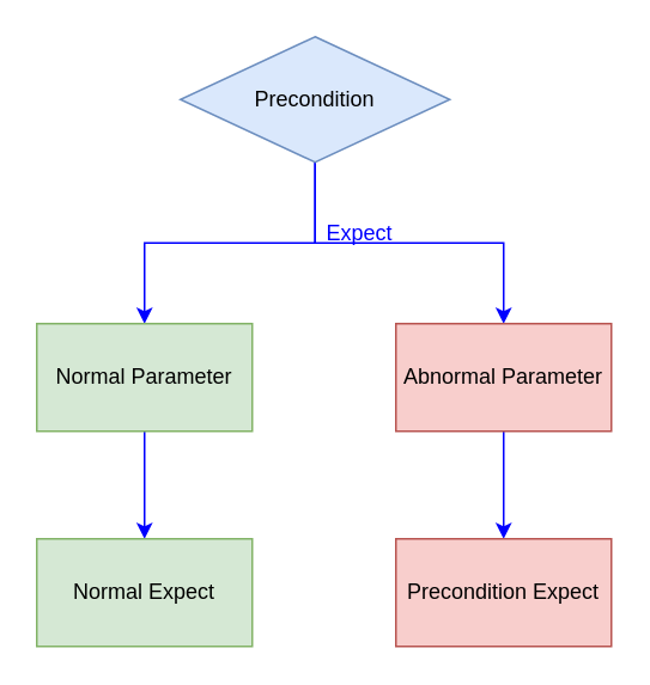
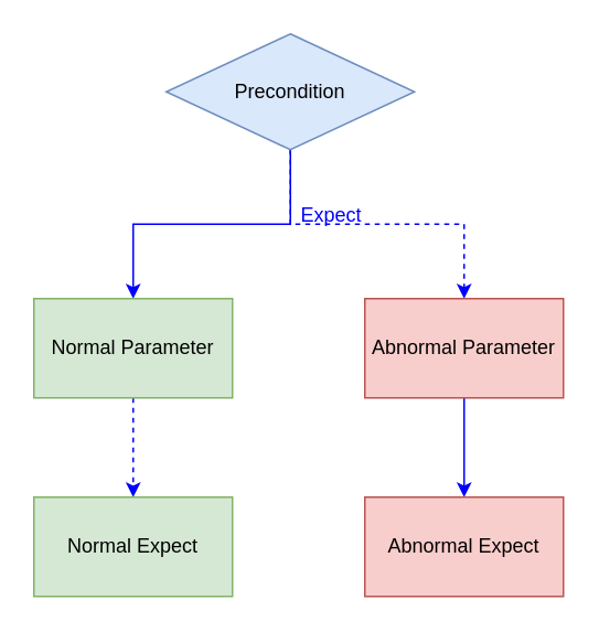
  <mxCell id="0" />
  <mxCell id="1" parent="0" />
  <mxCell id="2" style="edgeStyle=orthogonalEdgeStyle;rounded=0;orthogonalLoop=1;jettySize=auto;html=1;entryX=0.5;entryY=0;entryDx=0;entryDy=0;strokeColor=#0000FF;" edge="1" parent="1" source="4" target="6"><mxGeometry relative="1" as="geometry" /></mxCell>
- <mxCell id="3" style="edgeStyle=orthogonalEdgeStyle;rounded=0;orthogonalLoop=1;jettySize=auto;html=1;entryX=0.5;entryY=0;entryDx=0;entryDy=0;strokeColor=#0000FF;" edge="1" parent="1" source="4" target="9"><mxGeometry relative="1" as="geometry" /></mxCell>
+ <mxCell id="3" style="edgeStyle=orthogonalEdgeStyle;rounded=0;orthogonalLoop=1;jettySize=auto;html=1;entryX=0.5;entryY=0;entryDx=0;entryDy=0;strokeColor=#0000FF;dashed=1;" edge="1" parent="1" source="4" target="9"><mxGeometry relative="1" as="geometry" /></mxCell>
  <mxCell id="4" value="Precondition" style="rhombus;whiteSpace=wrap;html=1;fillColor=#dae8fc;strokeColor=#6c8ebf;" vertex="1" parent="1"><mxGeometry x="100" y="20" width="150" height="70" as="geometry" /></mxCell>
- <mxCell id="5" style="edgeStyle=orthogonalEdgeStyle;rounded=0;orthogonalLoop=1;jettySize=auto;html=1;entryX=0.5;entryY=0;entryDx=0;entryDy=0;strokeColor=#0000FF;" edge="1" parent="1" source="6" target="7"><mxGeometry relative="1" as="geometry" /></mxCell>
+ <mxCell id="5" style="edgeStyle=orthogonalEdgeStyle;rounded=0;orthogonalLoop=1;jettySize=auto;html=1;entryX=0.5;entryY=0;entryDx=0;entryDy=0;strokeColor=#0000FF;dashed=1;" edge="1" parent="1" source="6" target="7"><mxGeometry relative="1" as="geometry" /></mxCell>
  <mxCell id="6" value="Normal Parameter" style="rounded=0;whiteSpace=wrap;html=1;fillColor=#d5e8d4;strokeColor=#82b366;" vertex="1" parent="1"><mxGeometry x="20" y="180" width="120" height="60" as="geometry" /></mxCell>
  <mxCell id="7" value="Normal Expect" style="rounded=0;whiteSpace=wrap;html=1;fillColor=#d5e8d4;strokeColor=#82b366;" vertex="1" parent="1"><mxGeometry x="20" y="300" width="120" height="60" as="geometry" /></mxCell>
  <mxCell id="8" style="edgeStyle=orthogonalEdgeStyle;rounded=0;orthogonalLoop=1;jettySize=auto;html=1;entryX=0.5;entryY=0;entryDx=0;entryDy=0;strokeColor=#0000FF;" edge="1" parent="1" source="9" target="10"><mxGeometry relative="1" as="geometry" /></mxCell>
  <mxCell id="9" value="Abnormal Parameter" style="rounded=0;whiteSpace=wrap;html=1;fillColor=#f8cecc;strokeColor=#b85450;" vertex="1" parent="1"><mxGeometry x="220" y="180" width="120" height="60" as="geometry" /></mxCell>
- <mxCell id="10" value="Precondition Expect" style="rounded=0;whiteSpace=wrap;html=1;fillColor=#f8cecc;strokeColor=#b85450;" vertex="1" parent="1"><mxGeometry x="220" y="300" width="120" height="60" as="geometry" /></mxCell>
+ <mxCell id="10" value="Abnormal Expect" style="rounded=0;whiteSpace=wrap;html=1;fillColor=#f8cecc;strokeColor=#b85450;" vertex="1" parent="1"><mxGeometry x="220" y="300" width="120" height="60" as="geometry" /></mxCell>
  <mxCell id="11" value="&lt;font color=&quot;#0000ff&quot;&gt;Expect&lt;/font&gt;" style="text;html=1;strokeColor=none;fillColor=none;align=center;verticalAlign=middle;whiteSpace=wrap;rounded=0;" vertex="1" parent="1"><mxGeometry x="180" y="120" width="40" height="20" as="geometry" /></mxCell>
